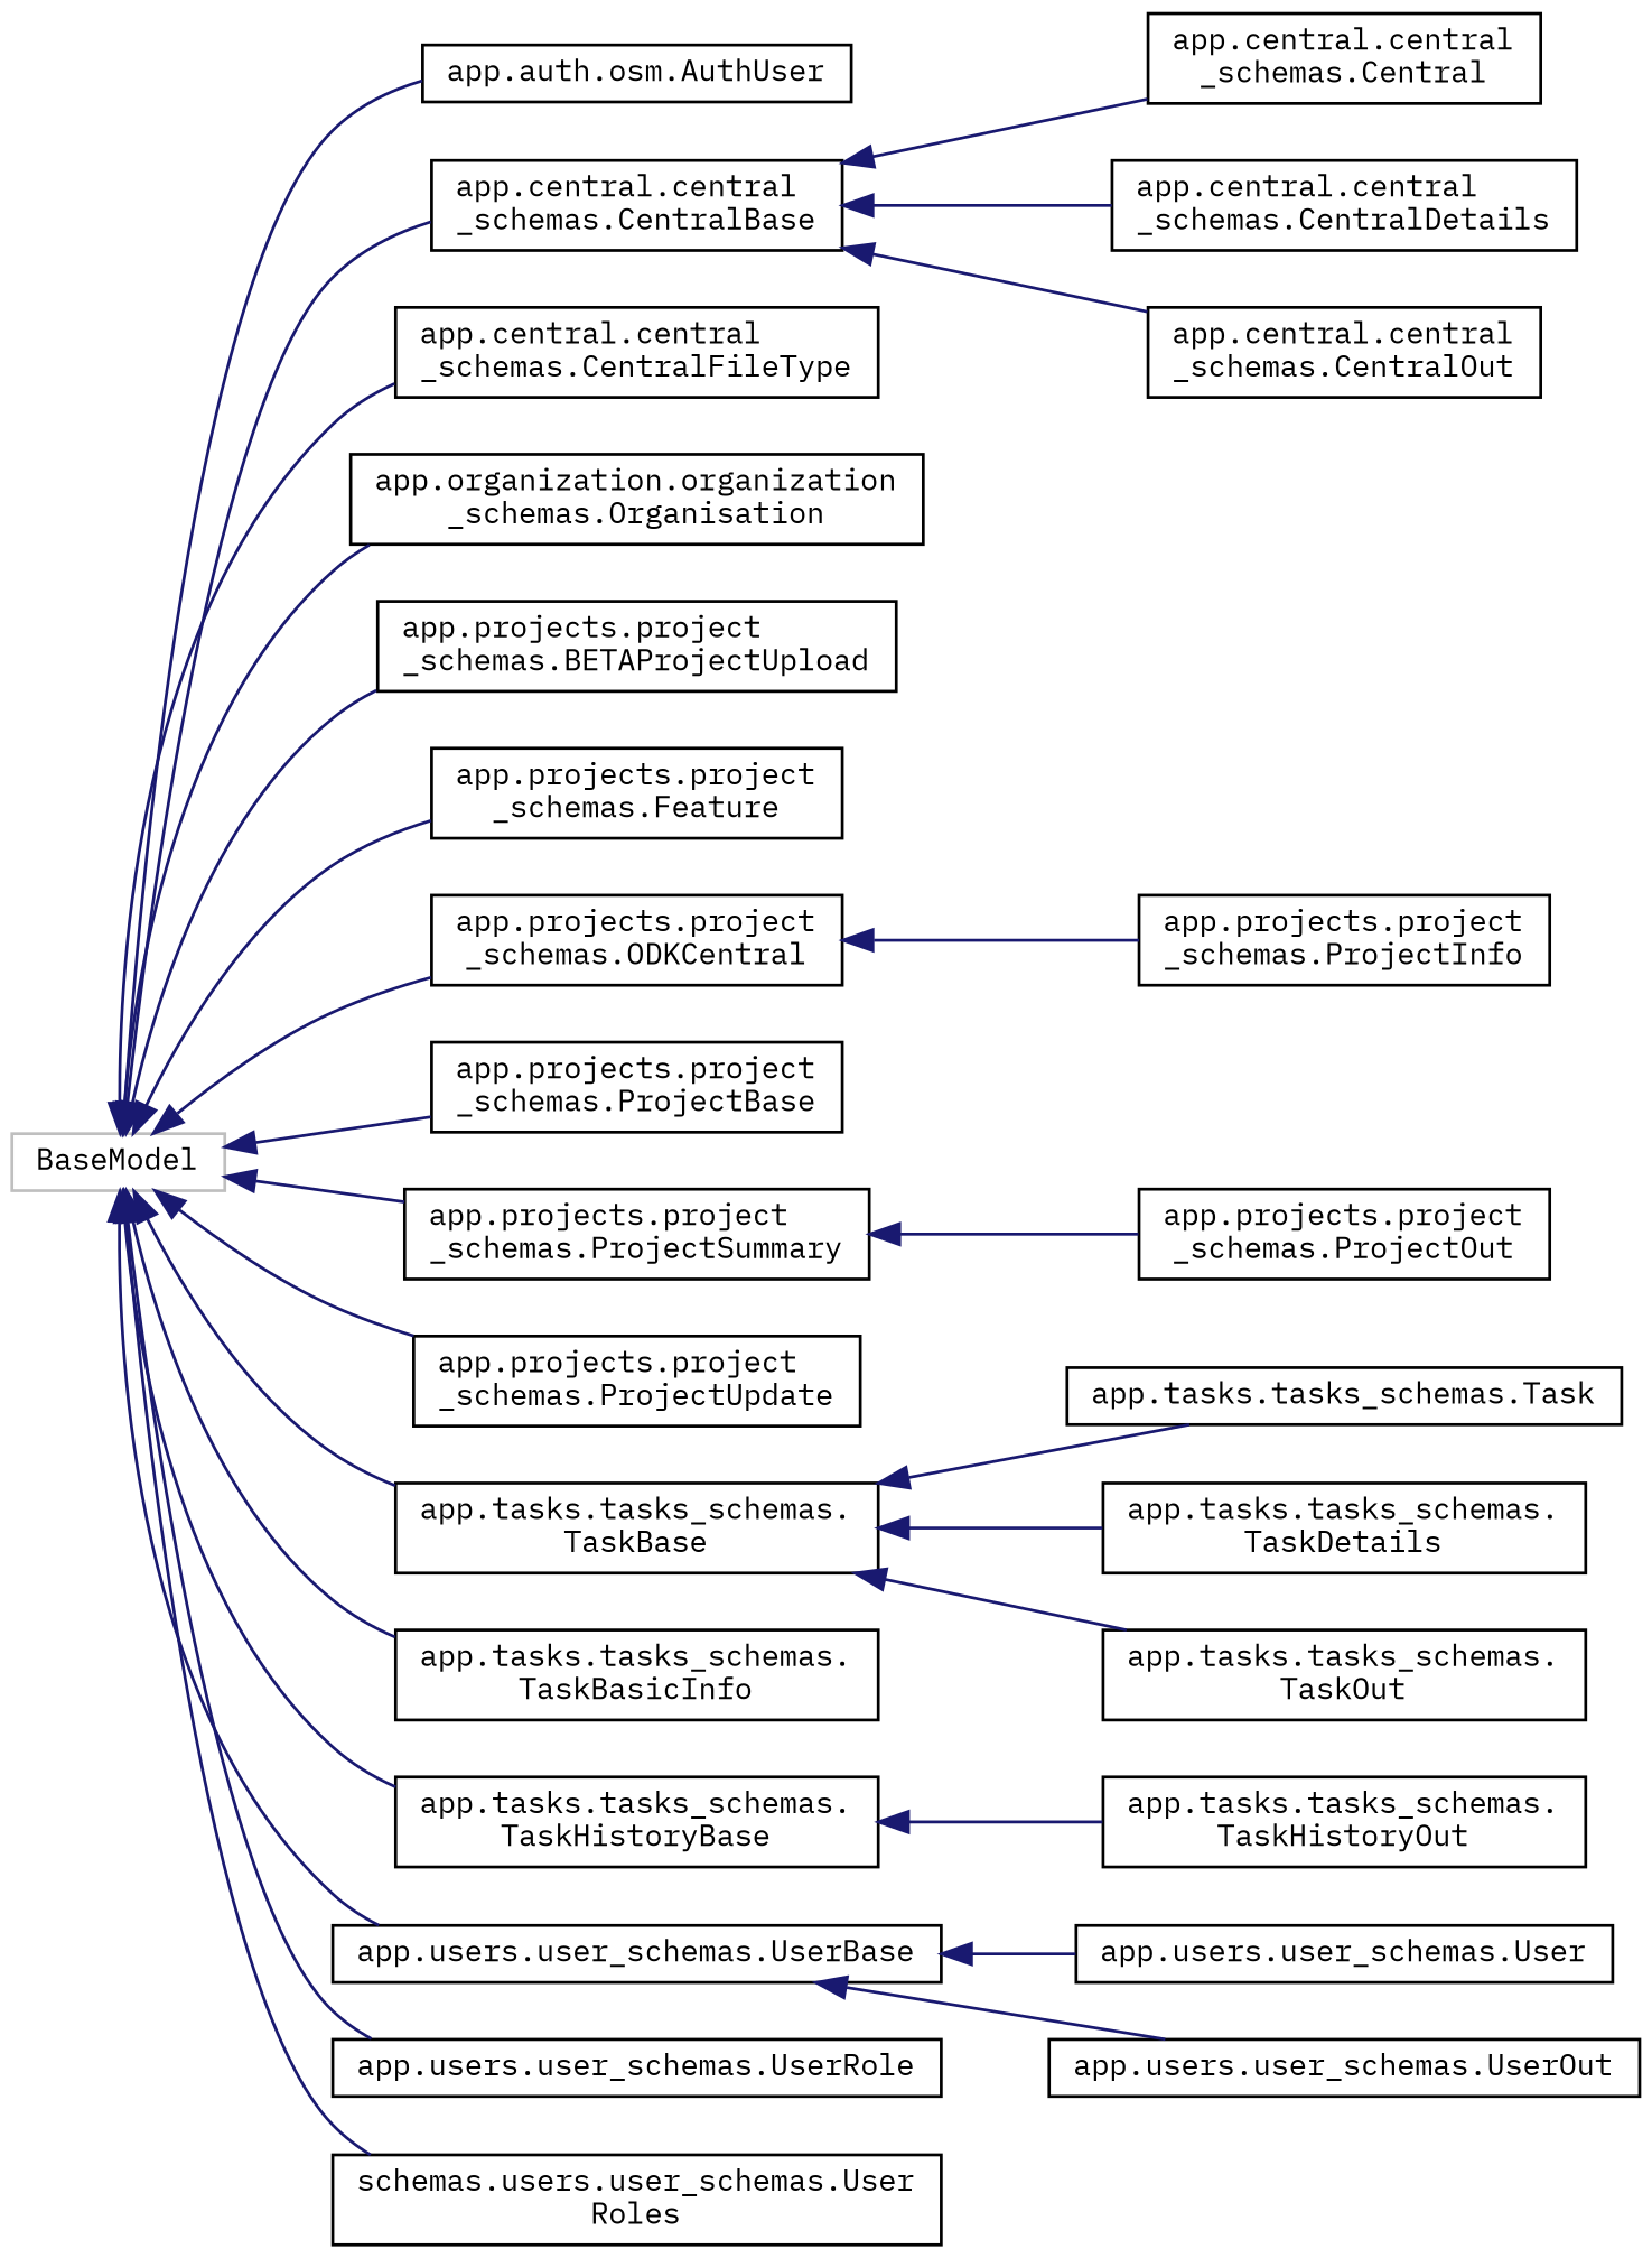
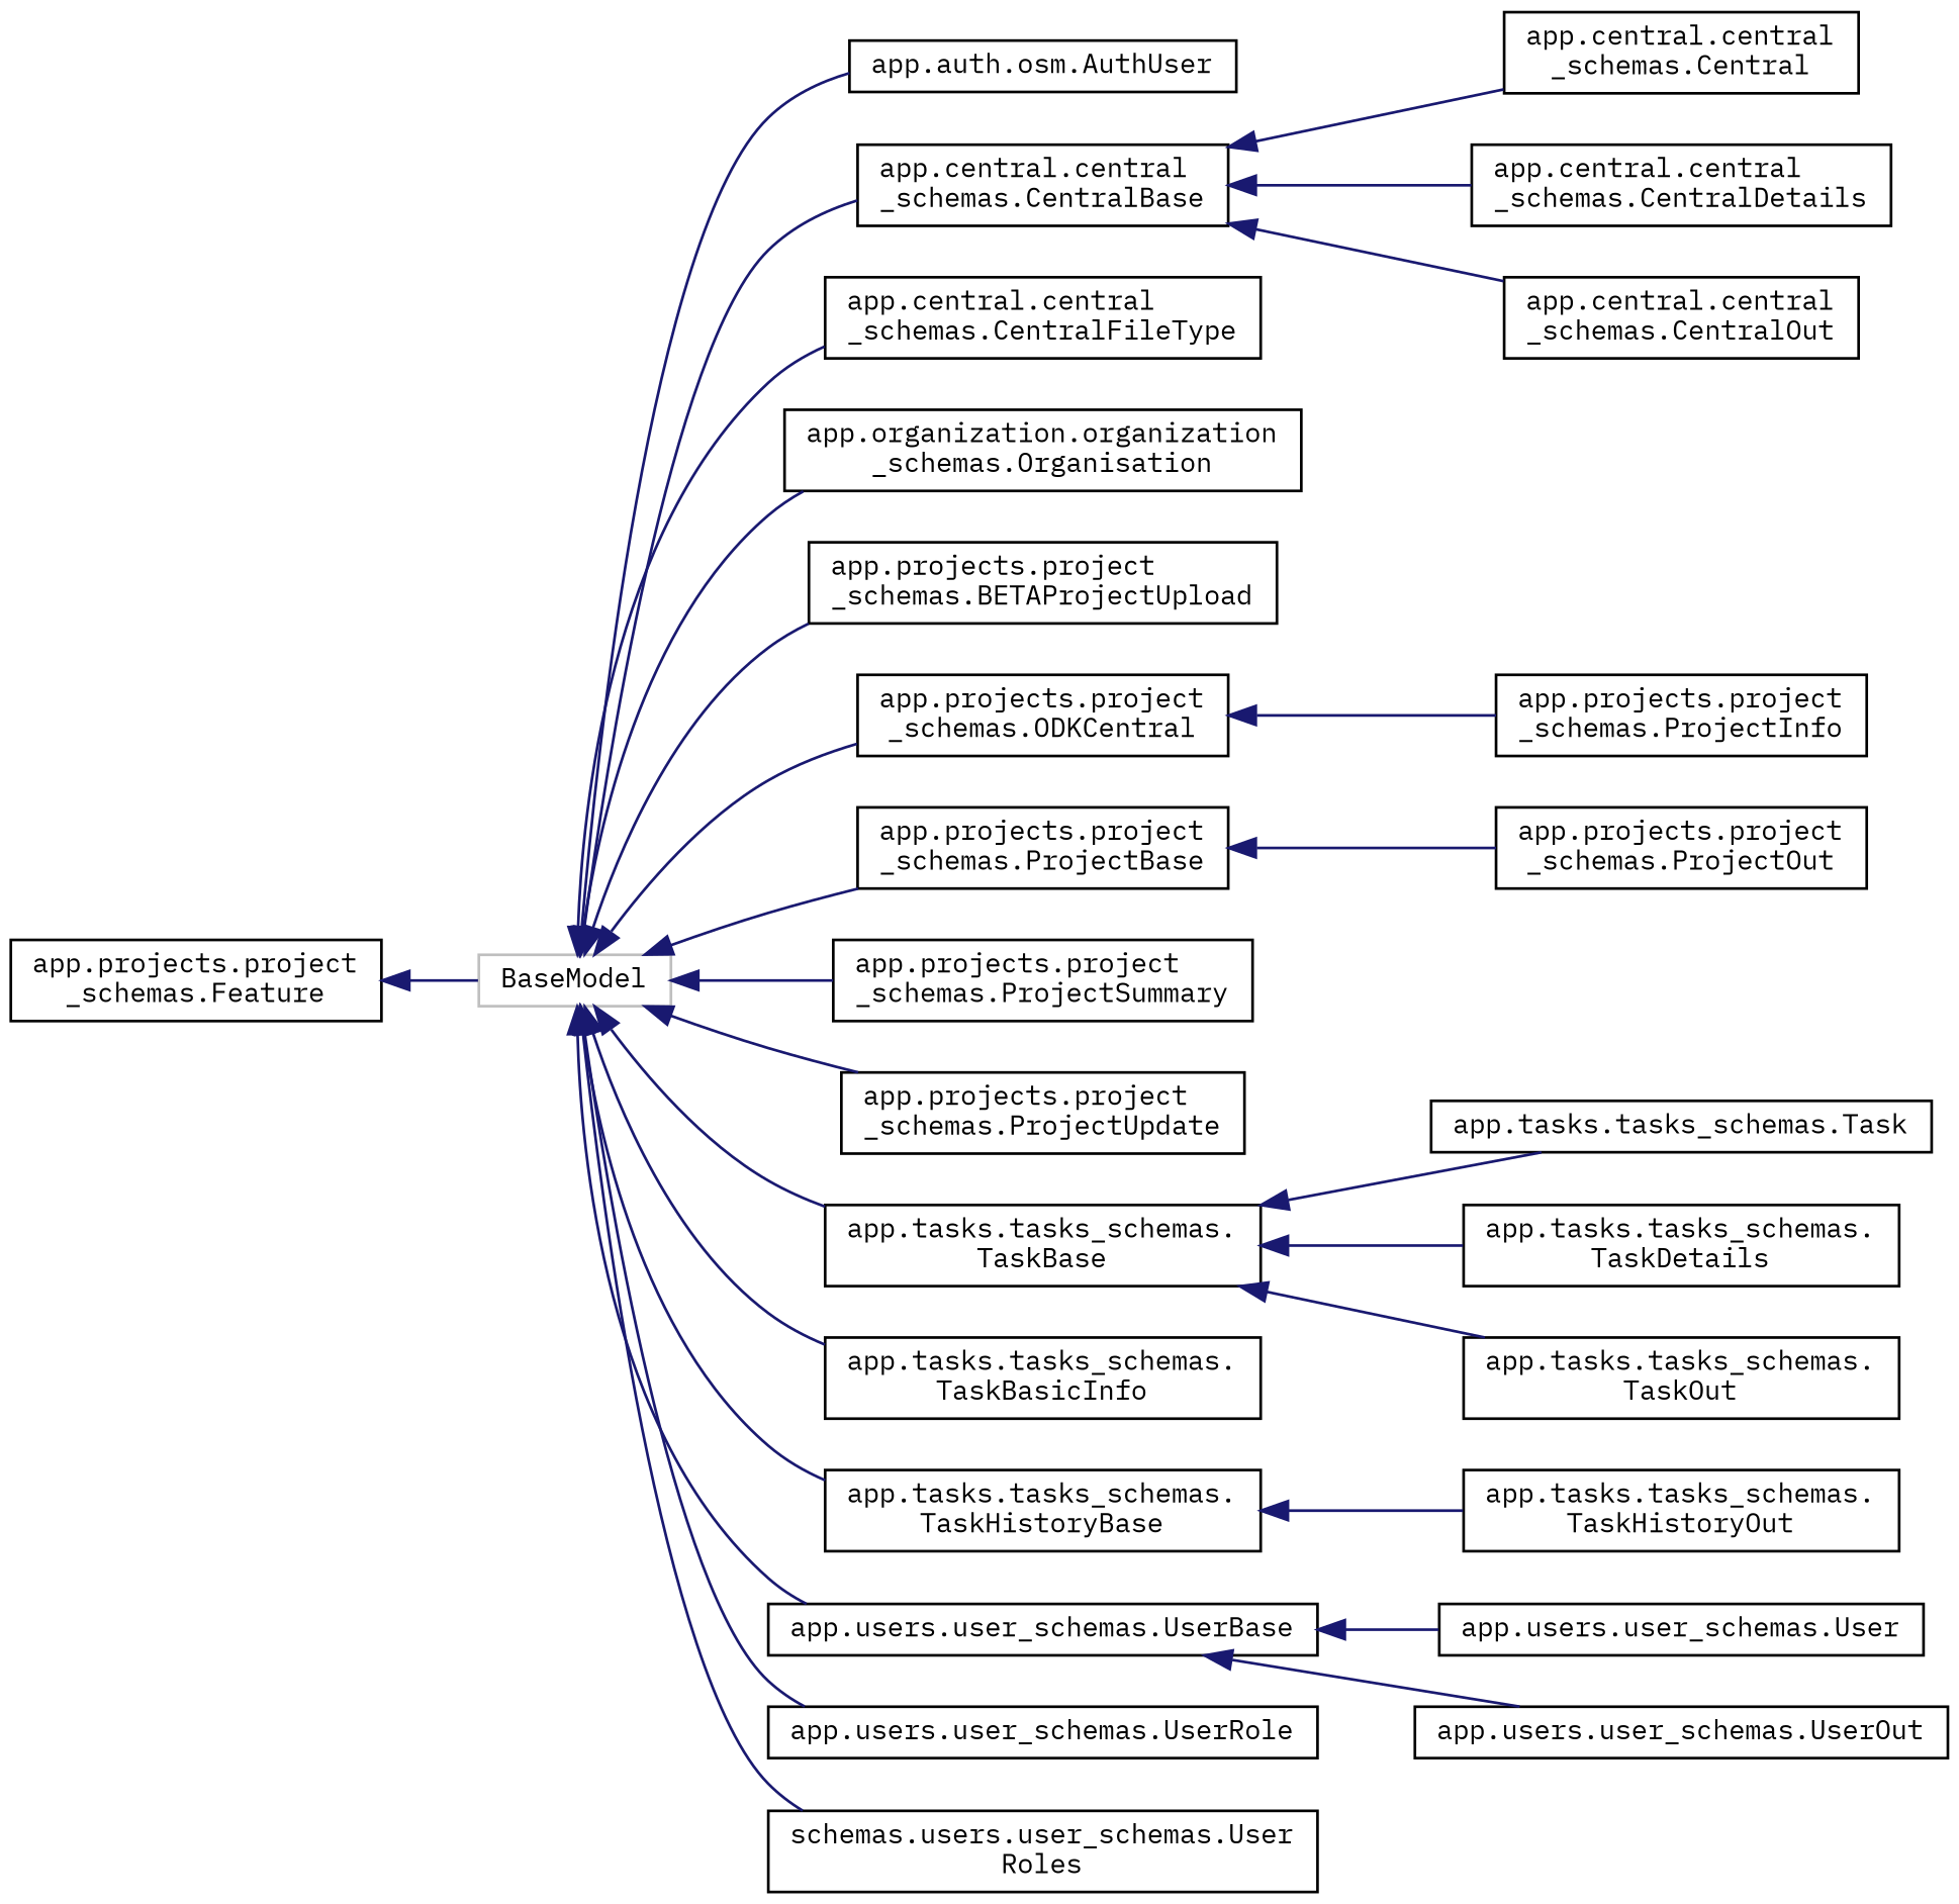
  digraph {
    fontname="IBM Plex Mono"
    rankdir=LR
    node [color=black fillcolor=white fontname="IBM Plex Mono" fontsize=10 shape=record style=filled]
    edge [color=midnightblue dir=back fontname="IBM Plex Mono" fontsize=10 labelfontname=Helvetica labelfontsize=10 style=solid]
    n1 [color=grey75 height=0.2 label=BaseModel width=0.4]
    n2 [height=0.2 label="app.auth.osm.AuthUser" width=0.4]
    n3 [height=0.2 label="app.central.central\l_schemas.CentralBase" width=0.4]
    n4 [height=0.2 label="app.central.central\l_schemas.CentralFileType" width=0.4]
    n5 [height=0.2 label="app.organization.organization\l_schemas.Organisation" width=0.4]
    n6 [height=0.2 label="app.projects.project\l_schemas.BETAProjectUpload" width=0.4]
    n7 [height=0.2 label="app.projects.project\l_schemas.Feature" width=0.4]
    n8 [height=0.2 label="app.projects.project\l_schemas.ODKCentral" width=0.4]
    n9 [height=0.2 label="app.projects.project\l_schemas.ProjectBase" width=0.4]
    n10 [height=0.2 label="app.projects.project\l_schemas.ProjectSummary" width=0.4]
    n11 [height=0.2 label="app.projects.project\l_schemas.ProjectUpdate" width=0.4]
    n12 [height=0.2 label="app.tasks.tasks_schemas.\lTaskBase" width=0.4]
    n13 [height=0.2 label="app.tasks.tasks_schemas.\lTaskBasicInfo" width=0.4]
    n14 [height=0.2 label="app.tasks.tasks_schemas.\lTaskHistoryBase" width=0.4]
    n15 [height=0.2 label="app.users.user_schemas.UserBase" width=0.4]
    n16 [height=0.2 label="app.users.user_schemas.UserRole" width=0.4]
    n17 [height=0.2 label="schemas.users.user_schemas.User\lRoles" width=0.4]
    n18 [height=0.2 label="app.central.central\l_schemas.Central" width=0.4]
    n19 [height=0.2 label="app.central.central\l_schemas.CentralDetails" width=0.4]
    n20 [height=0.2 label="app.central.central\l_schemas.CentralOut" width=0.4]
    n21 [height=0.2 label="app.projects.project\l_schemas.ProjectInfo" width=0.4]
    n22 [height=0.2 label="app.projects.project\l_schemas.ProjectOut" width=0.4]
    n23 [height=0.2 label="app.tasks.tasks_schemas.Task" width=0.4]
    n24 [height=0.2 label="app.tasks.tasks_schemas.\lTaskDetails" width=0.4]
    n25 [height=0.2 label="app.tasks.tasks_schemas.\lTaskOut" width=0.4]
    n26 [height=0.2 label="app.tasks.tasks_schemas.\lTaskHistoryOut" width=0.4]
    n27 [height=0.2 label="app.users.user_schemas.User" width=0.4]
    n28 [height=0.2 label="app.users.user_schemas.UserOut" width=0.4]
    n1 -> n2
    n1 -> n3
    n1 -> n4
    n1 -> n5
    n1 -> n6
-   n1 -> n7
+   n7 -> n1
    n1 -> n8
    n1 -> n9
    n1 -> n10
    n1 -> n11
    n1 -> n12
    n1 -> n13
    n1 -> n14
    n1 -> n15
    n1 -> n16
    n1 -> n17
    n3 -> n18
    n3 -> n19
    n3 -> n20
    n8 -> n21
-   n10 -> n22
+   n9 -> n22
    n12 -> n23
    n12 -> n24
    n12 -> n25
    n14 -> n26
    n15 -> n27
    n15 -> n28
  }
